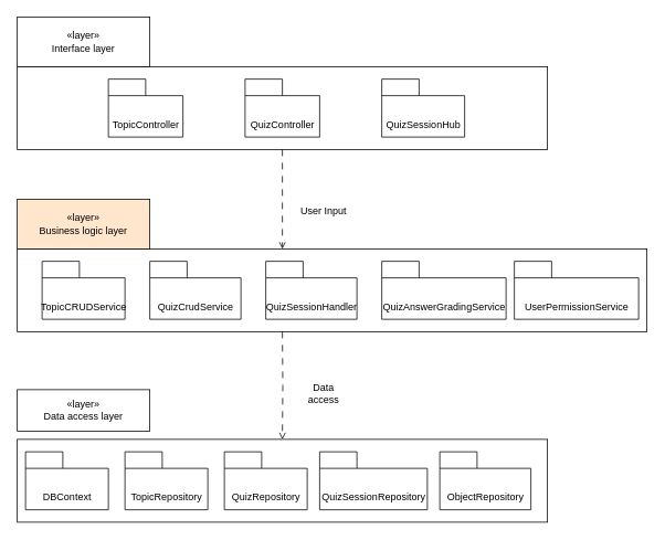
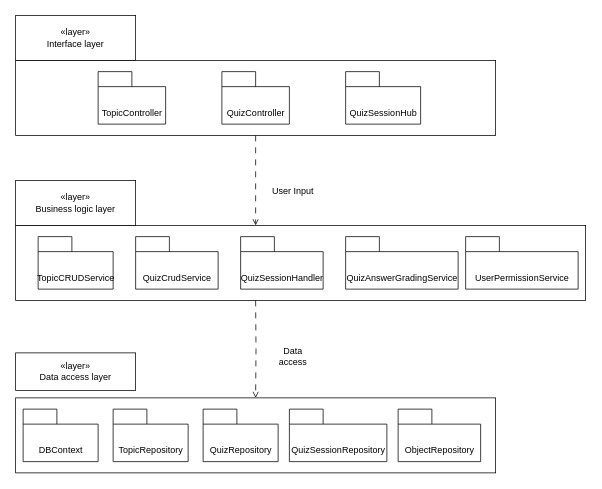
  <mxCell id="0" />
  <mxCell id="1" parent="0" />
  <mxCell id="2" value="" style="rounded=0;whiteSpace=wrap;html=1;" vertex="1" parent="1"><mxGeometry x="20" y="80" width="640" height="100" as="geometry" /></mxCell>
  <mxCell id="3" value="«layer»&lt;br&gt;Interface layer" style="rounded=0;whiteSpace=wrap;html=1;" vertex="1" parent="1"><mxGeometry x="20" y="20" width="160" height="60" as="geometry" /></mxCell>
  <mxCell id="4" value="" style="rounded=0;whiteSpace=wrap;html=1;" vertex="1" parent="1"><mxGeometry x="20" y="300" width="760" height="100" as="geometry" /></mxCell>
- <mxCell id="5" value="«layer»&lt;br&gt;Business logic layer" style="rounded=0;whiteSpace=wrap;html=1;fillColor=#ffe6cc;" vertex="1" parent="1"><mxGeometry x="20" y="240" width="160" height="60" as="geometry" /></mxCell>
+ <mxCell id="5" value="«layer»&lt;br&gt;Business logic layer" style="rounded=0;whiteSpace=wrap;html=1;" vertex="1" parent="1"><mxGeometry x="20" y="240" width="160" height="60" as="geometry" /></mxCell>
  <mxCell id="6" value="" style="rounded=0;whiteSpace=wrap;html=1;" vertex="1" parent="1"><mxGeometry x="20" y="530" width="640" height="100" as="geometry" /></mxCell>
  <mxCell id="7" value="«layer»&lt;br&gt;Data access layer" style="rounded=0;whiteSpace=wrap;html=1;" vertex="1" parent="1"><mxGeometry x="20" y="470" width="160" height="50" as="geometry" /></mxCell>
  <mxCell id="8" value="" style="shape=folder;fontStyle=1;tabWidth=45;tabHeight=20;tabPosition=left;html=1;boundedLbl=1;labelInHeader=1;container=1;collapsible=0;" vertex="1" parent="1"><mxGeometry x="130" y="95" width="90" height="70" as="geometry" /></mxCell>
  <mxCell id="9" value="TopicController" style="html=1;strokeColor=none;resizeWidth=1;resizeHeight=1;fillColor=none;part=1;connectable=0;allowArrows=0;deletable=0;" vertex="1" parent="8"><mxGeometry width="90" height="49" relative="1" as="geometry"><mxPoint y="30" as="offset" /></mxGeometry></mxCell>
  <mxCell id="10" value="" style="shape=folder;fontStyle=1;tabWidth=45;tabHeight=20;tabPosition=left;html=1;boundedLbl=1;labelInHeader=1;container=1;collapsible=0;" vertex="1" parent="1"><mxGeometry x="50" y="315" width="100" height="70" as="geometry" /></mxCell>
  <mxCell id="11" value="TopicCRUDService" style="html=1;strokeColor=none;resizeWidth=1;resizeHeight=1;fillColor=none;part=1;connectable=0;allowArrows=0;deletable=0;" vertex="1" parent="10"><mxGeometry width="100" height="49" relative="1" as="geometry"><mxPoint y="30" as="offset" /></mxGeometry></mxCell>
  <mxCell id="12" value="" style="shape=folder;fontStyle=1;tabWidth=45;tabHeight=20;tabPosition=left;html=1;boundedLbl=1;labelInHeader=1;container=1;collapsible=0;" vertex="1" parent="1"><mxGeometry x="295" y="95" width="90" height="70" as="geometry" /></mxCell>
  <mxCell id="13" value="QuizController" style="html=1;strokeColor=none;resizeWidth=1;resizeHeight=1;fillColor=none;part=1;connectable=0;allowArrows=0;deletable=0;" vertex="1" parent="12"><mxGeometry width="90" height="49" relative="1" as="geometry"><mxPoint y="30" as="offset" /></mxGeometry></mxCell>
  <mxCell id="14" value="" style="shape=folder;fontStyle=1;tabWidth=45;tabHeight=20;tabPosition=left;html=1;boundedLbl=1;labelInHeader=1;container=1;collapsible=0;" vertex="1" parent="1"><mxGeometry x="460" y="95" width="100" height="70" as="geometry" /></mxCell>
  <mxCell id="15" value="QuizSessionHub" style="html=1;strokeColor=none;resizeWidth=1;resizeHeight=1;fillColor=none;part=1;connectable=0;allowArrows=0;deletable=0;" vertex="1" parent="14"><mxGeometry width="100" height="49" relative="1" as="geometry"><mxPoint y="30" as="offset" /></mxGeometry></mxCell>
  <mxCell id="16" value="" style="edgeStyle=orthogonalEdgeStyle;rounded=0;orthogonalLoop=1;jettySize=auto;html=1;dashed=1;dashPattern=8 8;endArrow=open;endFill=0;exitX=0.5;exitY=1;exitDx=0;exitDy=0;" edge="1" parent="1" source="2"><mxGeometry relative="1" as="geometry"><mxPoint x="340" y="200" as="sourcePoint" /><mxPoint x="340" y="300" as="targetPoint" /></mxGeometry></mxCell>
  <mxCell id="17" value="User Input" style="text;html=1;align=center;verticalAlign=middle;whiteSpace=wrap;rounded=0;" vertex="1" parent="1"><mxGeometry x="360" y="240" width="60" height="30" as="geometry" /></mxCell>
  <mxCell id="18" value="" style="edgeStyle=orthogonalEdgeStyle;rounded=0;orthogonalLoop=1;jettySize=auto;html=1;dashed=1;dashPattern=8 8;endArrow=open;endFill=0;exitX=0.5;exitY=1;exitDx=0;exitDy=0;entryX=0.5;entryY=0;entryDx=0;entryDy=0;" edge="1" parent="1" target="6"><mxGeometry relative="1" as="geometry"><mxPoint x="340" y="400" as="sourcePoint" /><mxPoint x="340" y="520" as="targetPoint" /></mxGeometry></mxCell>
  <mxCell id="19" value="Data access" style="text;html=1;align=center;verticalAlign=middle;whiteSpace=wrap;rounded=0;" vertex="1" parent="1"><mxGeometry x="360" y="460" width="60" height="30" as="geometry" /></mxCell>
  <mxCell id="20" value="" style="shape=folder;fontStyle=1;tabWidth=45;tabHeight=20;tabPosition=left;html=1;boundedLbl=1;labelInHeader=1;container=1;collapsible=0;" vertex="1" parent="1"><mxGeometry x="180" y="315" width="110" height="70" as="geometry" /></mxCell>
  <mxCell id="21" value="QuizCrudService" style="html=1;strokeColor=none;resizeWidth=1;resizeHeight=1;fillColor=none;part=1;connectable=0;allowArrows=0;deletable=0;" vertex="1" parent="20"><mxGeometry width="110.0" height="49" relative="1" as="geometry"><mxPoint y="30" as="offset" /></mxGeometry></mxCell>
  <mxCell id="22" value="" style="shape=folder;fontStyle=1;tabWidth=45;tabHeight=20;tabPosition=left;html=1;boundedLbl=1;labelInHeader=1;container=1;collapsible=0;" vertex="1" parent="1"><mxGeometry x="320" y="315" width="110" height="70" as="geometry" /></mxCell>
  <mxCell id="23" value="QuizSessionHandler" style="html=1;strokeColor=none;resizeWidth=1;resizeHeight=1;fillColor=none;part=1;connectable=0;allowArrows=0;deletable=0;" vertex="1" parent="22"><mxGeometry width="110.0" height="49" relative="1" as="geometry"><mxPoint y="30" as="offset" /></mxGeometry></mxCell>
  <mxCell id="24" value="" style="shape=folder;fontStyle=1;tabWidth=45;tabHeight=20;tabPosition=left;html=1;boundedLbl=1;labelInHeader=1;container=1;collapsible=0;" vertex="1" parent="1"><mxGeometry x="460" y="315" width="150" height="70" as="geometry" /></mxCell>
  <mxCell id="25" value="QuizAnswerGradingService" style="html=1;strokeColor=none;resizeWidth=1;resizeHeight=1;fillColor=none;part=1;connectable=0;allowArrows=0;deletable=0;" vertex="1" parent="24"><mxGeometry width="150.0" height="49" relative="1" as="geometry"><mxPoint y="30" as="offset" /></mxGeometry></mxCell>
  <mxCell id="26" value="" style="shape=folder;fontStyle=1;tabWidth=45;tabHeight=20;tabPosition=left;html=1;boundedLbl=1;labelInHeader=1;container=1;collapsible=0;" vertex="1" parent="1"><mxGeometry x="30" y="545" width="100" height="70" as="geometry" /></mxCell>
  <mxCell id="27" value="DBContext" style="html=1;strokeColor=none;resizeWidth=1;resizeHeight=1;fillColor=none;part=1;connectable=0;allowArrows=0;deletable=0;" vertex="1" parent="26"><mxGeometry width="100" height="49" relative="1" as="geometry"><mxPoint y="30" as="offset" /></mxGeometry></mxCell>
  <mxCell id="28" value="" style="shape=folder;fontStyle=1;tabWidth=45;tabHeight=20;tabPosition=left;html=1;boundedLbl=1;labelInHeader=1;container=1;collapsible=0;" vertex="1" parent="1"><mxGeometry x="150" y="545" width="100" height="70" as="geometry" /></mxCell>
  <mxCell id="29" value="TopicRepository" style="html=1;strokeColor=none;resizeWidth=1;resizeHeight=1;fillColor=none;part=1;connectable=0;allowArrows=0;deletable=0;" vertex="1" parent="28"><mxGeometry width="100" height="49" relative="1" as="geometry"><mxPoint y="30" as="offset" /></mxGeometry></mxCell>
  <mxCell id="30" value="" style="shape=folder;fontStyle=1;tabWidth=45;tabHeight=20;tabPosition=left;html=1;boundedLbl=1;labelInHeader=1;container=1;collapsible=0;" vertex="1" parent="1"><mxGeometry x="270" y="545" width="100" height="70" as="geometry" /></mxCell>
  <mxCell id="31" value="QuizRepository" style="html=1;strokeColor=none;resizeWidth=1;resizeHeight=1;fillColor=none;part=1;connectable=0;allowArrows=0;deletable=0;" vertex="1" parent="30"><mxGeometry width="100" height="49" relative="1" as="geometry"><mxPoint y="30" as="offset" /></mxGeometry></mxCell>
  <mxCell id="32" value="" style="shape=folder;fontStyle=1;tabWidth=45;tabHeight=20;tabPosition=left;html=1;boundedLbl=1;labelInHeader=1;container=1;collapsible=0;" vertex="1" parent="1"><mxGeometry x="385" y="545" width="130" height="70" as="geometry" /></mxCell>
  <mxCell id="33" value="QuizSessionRepository" style="html=1;strokeColor=none;resizeWidth=1;resizeHeight=1;fillColor=none;part=1;connectable=0;allowArrows=0;deletable=0;" vertex="1" parent="32"><mxGeometry width="130" height="49" relative="1" as="geometry"><mxPoint y="30" as="offset" /></mxGeometry></mxCell>
  <mxCell id="34" value="" style="shape=folder;fontStyle=1;tabWidth=45;tabHeight=20;tabPosition=left;html=1;boundedLbl=1;labelInHeader=1;container=1;collapsible=0;" vertex="1" parent="1"><mxGeometry x="530" y="545" width="110" height="70" as="geometry" /></mxCell>
  <mxCell id="35" value="ObjectRepository" style="html=1;strokeColor=none;resizeWidth=1;resizeHeight=1;fillColor=none;part=1;connectable=0;allowArrows=0;deletable=0;" vertex="1" parent="34"><mxGeometry width="110.0" height="49" relative="1" as="geometry"><mxPoint y="30" as="offset" /></mxGeometry></mxCell>
  <mxCell id="36" value="" style="shape=folder;fontStyle=1;tabWidth=45;tabHeight=20;tabPosition=left;html=1;boundedLbl=1;labelInHeader=1;container=1;collapsible=0;" vertex="1" parent="1"><mxGeometry x="620" y="315" width="150" height="70" as="geometry" /></mxCell>
  <mxCell id="37" value="UserPermissionService" style="html=1;strokeColor=none;resizeWidth=1;resizeHeight=1;fillColor=none;part=1;connectable=0;allowArrows=0;deletable=0;" vertex="1" parent="36"><mxGeometry width="150.0" height="49" relative="1" as="geometry"><mxPoint y="30" as="offset" /></mxGeometry></mxCell>
